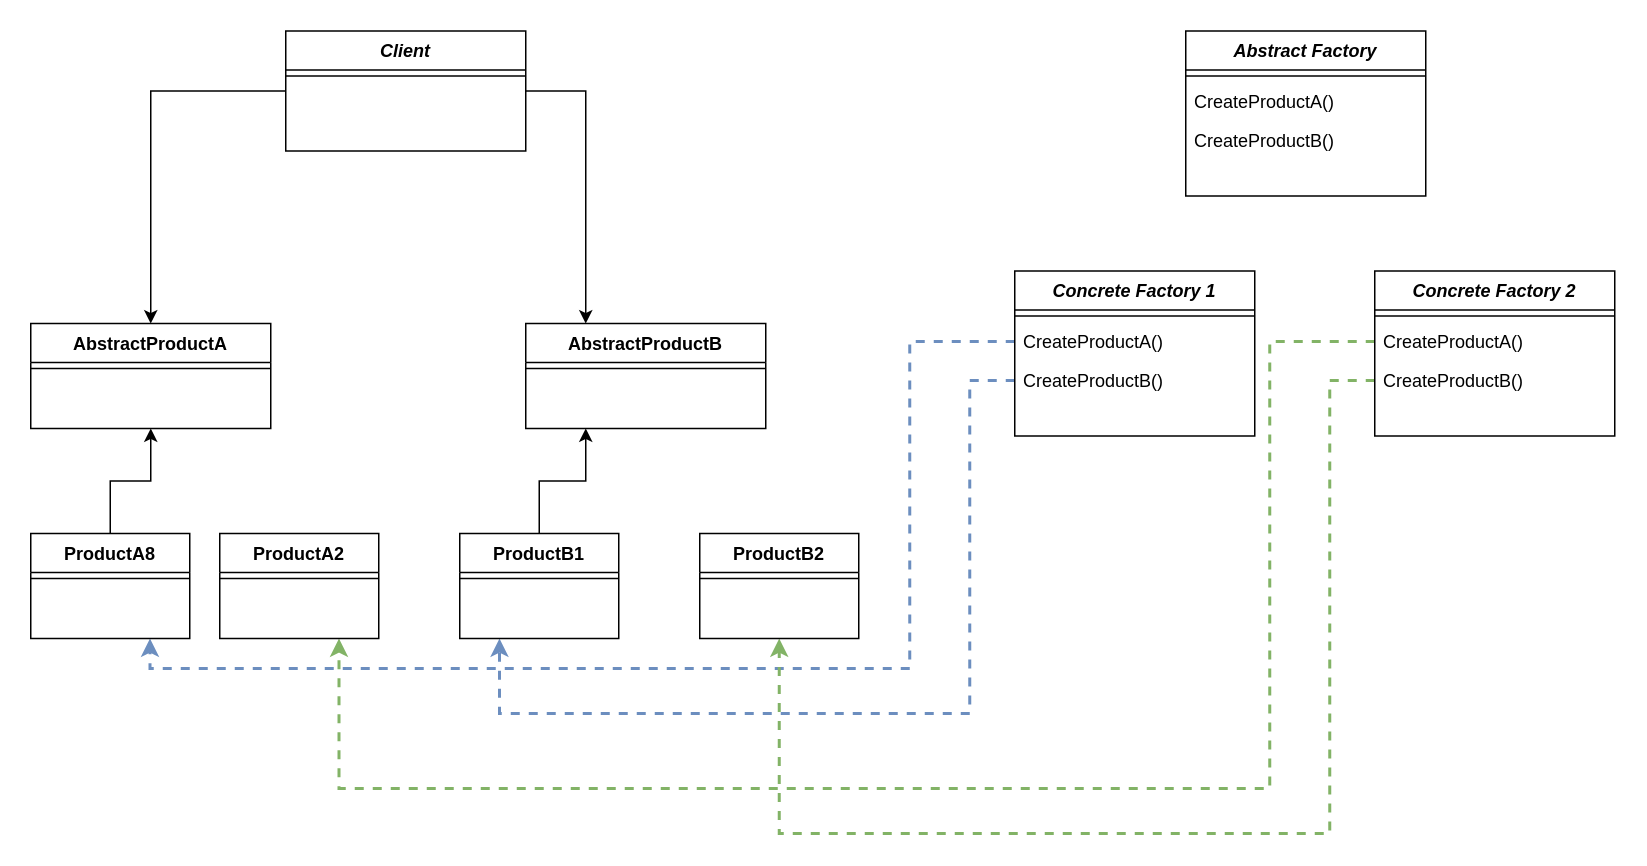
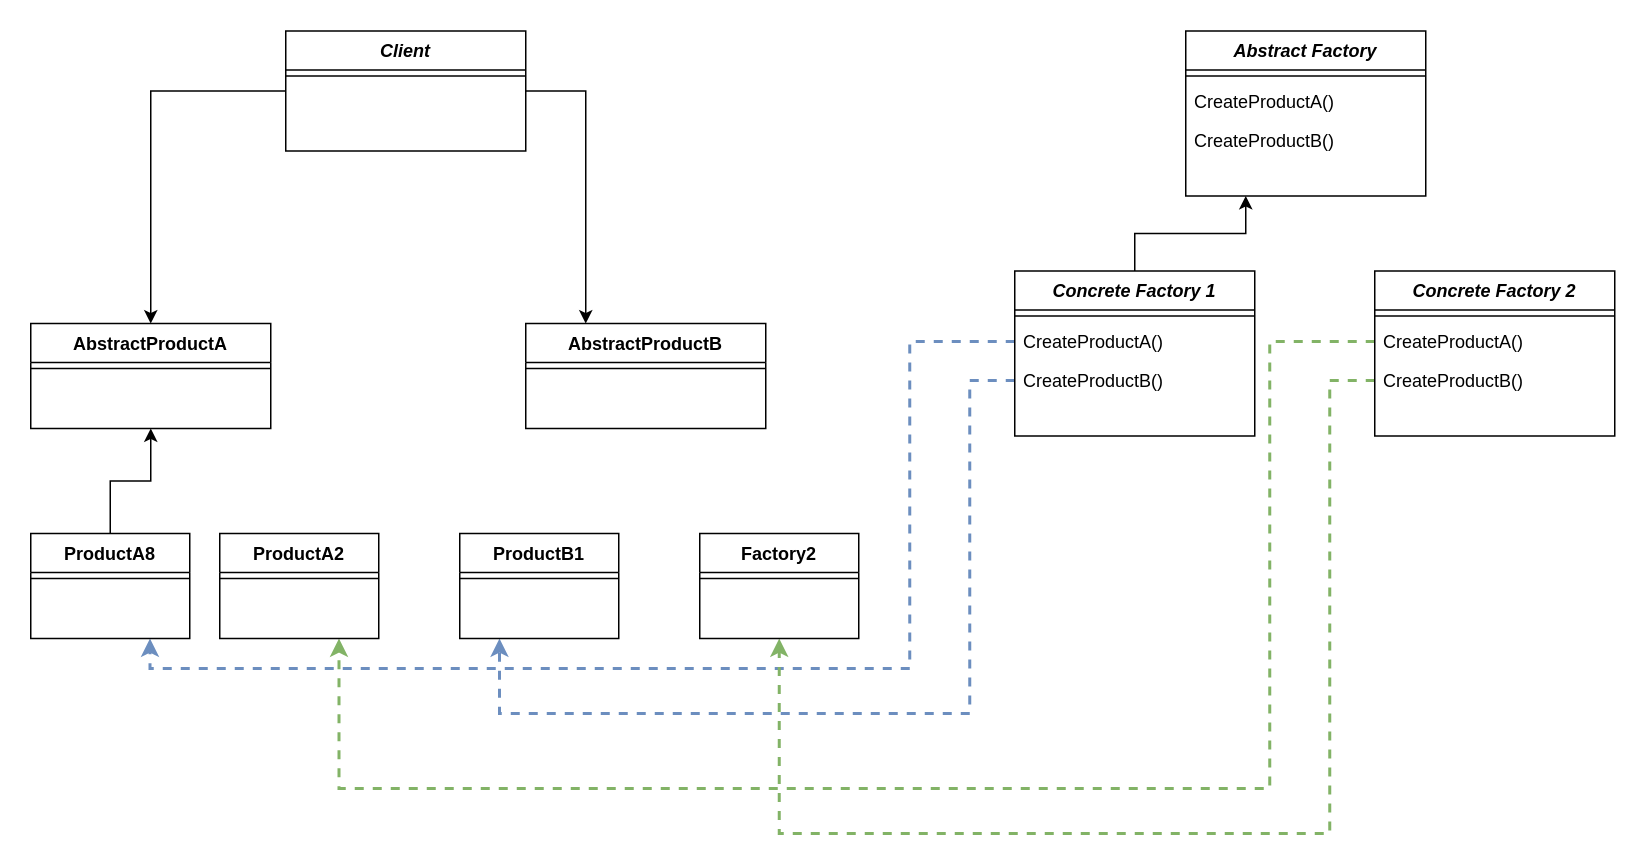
  <mxCell id="0" />
  <mxCell id="1" parent="0" />
  <mxCell id="2" style="edgeStyle=orthogonalEdgeStyle;rounded=0;orthogonalLoop=1;jettySize=auto;html=1;entryX=0.5;entryY=1;entryDx=0;entryDy=0;" parent="1" source="13" target="11" edge="1"><mxGeometry relative="1" as="geometry" /></mxCell>
  <mxCell id="3" style="edgeStyle=orthogonalEdgeStyle;rounded=0;orthogonalLoop=1;jettySize=auto;html=1;" parent="1" source="15" target="11" edge="1"><mxGeometry relative="1" as="geometry" /></mxCell>
  <mxCell id="4" style="edgeStyle=orthogonalEdgeStyle;rounded=0;orthogonalLoop=1;jettySize=auto;html=1;" parent="1" source="15" edge="1"><mxGeometry relative="1" as="geometry"><mxPoint x="390" y="215" as="targetPoint" /><Array as="points"><mxPoint x="390" y="60" /></Array></mxGeometry></mxCell>
- <mxCell id="5" style="edgeStyle=orthogonalEdgeStyle;rounded=0;orthogonalLoop=1;jettySize=auto;html=1;entryX=0.25;entryY=1;entryDx=0;entryDy=0;" parent="1" source="21" target="17" edge="1"><mxGeometry relative="1" as="geometry" /></mxCell>
+ <mxCell id="6" style="edgeStyle=orthogonalEdgeStyle;rounded=0;orthogonalLoop=1;jettySize=auto;html=1;entryX=0.25;entryY=1;entryDx=0;entryDy=0;" parent="1" source="29" target="25" edge="1"><mxGeometry relative="1" as="geometry" /></mxCell>
  <mxCell id="7" style="edgeStyle=orthogonalEdgeStyle;rounded=0;orthogonalLoop=1;jettySize=auto;html=1;exitX=0;exitY=0.5;exitDx=0;exitDy=0;entryX=0.75;entryY=1;entryDx=0;entryDy=0;dashed=1;fillColor=#dae8fc;strokeColor=#6c8ebf;strokeWidth=2;" parent="1" source="31" target="13" edge="1"><mxGeometry relative="1" as="geometry"><Array as="points"><mxPoint x="606" y="227" /><mxPoint x="606" y="445" /><mxPoint x="100" y="445" /></Array></mxGeometry></mxCell>
  <mxCell id="8" style="edgeStyle=orthogonalEdgeStyle;rounded=0;orthogonalLoop=1;jettySize=auto;html=1;exitX=0;exitY=0.5;exitDx=0;exitDy=0;entryX=0.25;entryY=1;entryDx=0;entryDy=0;dashed=1;fillColor=#dae8fc;strokeColor=#6c8ebf;strokeWidth=2;" parent="1" source="32" target="21" edge="1"><mxGeometry relative="1" as="geometry"><Array as="points"><mxPoint x="646" y="253" /><mxPoint x="646" y="475" /><mxPoint x="333" y="475" /></Array></mxGeometry></mxCell>
  <mxCell id="9" style="edgeStyle=orthogonalEdgeStyle;rounded=0;orthogonalLoop=1;jettySize=auto;html=1;exitX=0;exitY=0.5;exitDx=0;exitDy=0;entryX=0.75;entryY=1;entryDx=0;entryDy=0;dashed=1;fillColor=#d5e8d4;strokeColor=#82b366;strokeWidth=2;" parent="1" source="35" target="19" edge="1"><mxGeometry relative="1" as="geometry"><Array as="points"><mxPoint x="846" y="227" /><mxPoint x="846" y="525" /><mxPoint x="226" y="525" /></Array></mxGeometry></mxCell>
  <mxCell id="10" style="edgeStyle=orthogonalEdgeStyle;rounded=0;orthogonalLoop=1;jettySize=auto;html=1;entryX=0.5;entryY=1;entryDx=0;entryDy=0;dashed=1;fillColor=#d5e8d4;strokeColor=#82b366;strokeWidth=2;" parent="1" source="36" target="23" edge="1"><mxGeometry relative="1" as="geometry"><Array as="points"><mxPoint x="886" y="253" /><mxPoint x="886" y="555" /><mxPoint x="519" y="555" /></Array></mxGeometry></mxCell>
  <mxCell id="11" value="AbstractProductA" style="swimlane;fontStyle=1;align=center;verticalAlign=top;childLayout=stackLayout;horizontal=1;startSize=26;horizontalStack=0;resizeParent=1;resizeLast=0;collapsible=1;marginBottom=0;rounded=0;shadow=0;strokeWidth=1;" parent="1" vertex="1"><mxGeometry x="20" y="215" width="160" height="70" as="geometry"><mxRectangle x="340" y="380" width="170" height="26" as="alternateBounds" /></mxGeometry></mxCell>
  <mxCell id="12" value="" style="line;html=1;strokeWidth=1;align=left;verticalAlign=middle;spacingTop=-1;spacingLeft=3;spacingRight=3;rotatable=0;labelPosition=right;points=[];portConstraint=eastwest;" parent="11" vertex="1"><mxGeometry y="26" width="160" height="8" as="geometry" /></mxCell>
  <mxCell id="13" value="ProductA8" style="swimlane;fontStyle=1;align=center;verticalAlign=top;childLayout=stackLayout;horizontal=1;startSize=26;horizontalStack=0;resizeParent=1;resizeLast=0;collapsible=1;marginBottom=0;rounded=0;shadow=0;strokeWidth=1;" parent="1" vertex="1"><mxGeometry x="20" y="355" width="106" height="70" as="geometry"><mxRectangle x="340" y="380" width="170" height="26" as="alternateBounds" /></mxGeometry></mxCell>
  <mxCell id="14" value="" style="line;html=1;strokeWidth=1;align=left;verticalAlign=middle;spacingTop=-1;spacingLeft=3;spacingRight=3;rotatable=0;labelPosition=right;points=[];portConstraint=eastwest;" parent="13" vertex="1"><mxGeometry y="26" width="106" height="8" as="geometry" /></mxCell>
  <mxCell id="15" value="Client" style="swimlane;fontStyle=3;align=center;verticalAlign=top;childLayout=stackLayout;horizontal=1;startSize=26;horizontalStack=0;resizeParent=1;resizeLast=0;collapsible=1;marginBottom=0;rounded=0;shadow=0;strokeWidth=1;" parent="1" vertex="1"><mxGeometry x="190" y="20" width="160" height="80" as="geometry"><mxRectangle x="230" y="140" width="160" height="26" as="alternateBounds" /></mxGeometry></mxCell>
  <mxCell id="16" value="" style="line;html=1;strokeWidth=1;align=left;verticalAlign=middle;spacingTop=-1;spacingLeft=3;spacingRight=3;rotatable=0;labelPosition=right;points=[];portConstraint=eastwest;" parent="15" vertex="1"><mxGeometry y="26" width="160" height="8" as="geometry" /></mxCell>
  <mxCell id="17" value="AbstractProductB" style="swimlane;fontStyle=1;align=center;verticalAlign=top;childLayout=stackLayout;horizontal=1;startSize=26;horizontalStack=0;resizeParent=1;resizeLast=0;collapsible=1;marginBottom=0;rounded=0;shadow=0;strokeWidth=1;" parent="1" vertex="1"><mxGeometry x="350" y="215" width="160" height="70" as="geometry"><mxRectangle x="340" y="380" width="170" height="26" as="alternateBounds" /></mxGeometry></mxCell>
  <mxCell id="18" value="" style="line;html=1;strokeWidth=1;align=left;verticalAlign=middle;spacingTop=-1;spacingLeft=3;spacingRight=3;rotatable=0;labelPosition=right;points=[];portConstraint=eastwest;" parent="17" vertex="1"><mxGeometry y="26" width="160" height="8" as="geometry" /></mxCell>
  <mxCell id="19" value="ProductA2" style="swimlane;fontStyle=1;align=center;verticalAlign=top;childLayout=stackLayout;horizontal=1;startSize=26;horizontalStack=0;resizeParent=1;resizeLast=0;collapsible=1;marginBottom=0;rounded=0;shadow=0;strokeWidth=1;" parent="1" vertex="1"><mxGeometry x="146" y="355" width="106" height="70" as="geometry"><mxRectangle x="340" y="380" width="170" height="26" as="alternateBounds" /></mxGeometry></mxCell>
  <mxCell id="20" value="" style="line;html=1;strokeWidth=1;align=left;verticalAlign=middle;spacingTop=-1;spacingLeft=3;spacingRight=3;rotatable=0;labelPosition=right;points=[];portConstraint=eastwest;" parent="19" vertex="1"><mxGeometry y="26" width="106" height="8" as="geometry" /></mxCell>
  <mxCell id="21" value="ProductB1" style="swimlane;fontStyle=1;align=center;verticalAlign=top;childLayout=stackLayout;horizontal=1;startSize=26;horizontalStack=0;resizeParent=1;resizeLast=0;collapsible=1;marginBottom=0;rounded=0;shadow=0;strokeWidth=1;" parent="1" vertex="1"><mxGeometry x="306" y="355" width="106" height="70" as="geometry"><mxRectangle x="340" y="380" width="170" height="26" as="alternateBounds" /></mxGeometry></mxCell>
  <mxCell id="22" value="" style="line;html=1;strokeWidth=1;align=left;verticalAlign=middle;spacingTop=-1;spacingLeft=3;spacingRight=3;rotatable=0;labelPosition=right;points=[];portConstraint=eastwest;" parent="21" vertex="1"><mxGeometry y="26" width="106" height="8" as="geometry" /></mxCell>
- <mxCell id="23" value="ProductB2" style="swimlane;fontStyle=1;align=center;verticalAlign=top;childLayout=stackLayout;horizontal=1;startSize=26;horizontalStack=0;resizeParent=1;resizeLast=0;collapsible=1;marginBottom=0;rounded=0;shadow=0;strokeWidth=1;" parent="1" vertex="1"><mxGeometry x="466" y="355" width="106" height="70" as="geometry"><mxRectangle x="340" y="380" width="170" height="26" as="alternateBounds" /></mxGeometry></mxCell>
+ <mxCell id="23" value="Factory2" style="swimlane;fontStyle=1;align=center;verticalAlign=top;childLayout=stackLayout;horizontal=1;startSize=26;horizontalStack=0;resizeParent=1;resizeLast=0;collapsible=1;marginBottom=0;rounded=0;shadow=0;strokeWidth=1;" parent="1" vertex="1"><mxGeometry x="466" y="355" width="106" height="70" as="geometry"><mxRectangle x="340" y="380" width="170" height="26" as="alternateBounds" /></mxGeometry></mxCell>
  <mxCell id="24" value="" style="line;html=1;strokeWidth=1;align=left;verticalAlign=middle;spacingTop=-1;spacingLeft=3;spacingRight=3;rotatable=0;labelPosition=right;points=[];portConstraint=eastwest;" parent="23" vertex="1"><mxGeometry y="26" width="106" height="8" as="geometry" /></mxCell>
  <mxCell id="25" value="Abstract Factory" style="swimlane;fontStyle=3;align=center;verticalAlign=top;childLayout=stackLayout;horizontal=1;startSize=26;horizontalStack=0;resizeParent=1;resizeLast=0;collapsible=1;marginBottom=0;rounded=0;shadow=0;strokeWidth=1;" parent="1" vertex="1"><mxGeometry x="790" y="20" width="160" height="110" as="geometry"><mxRectangle x="230" y="140" width="160" height="26" as="alternateBounds" /></mxGeometry></mxCell>
  <mxCell id="26" value="" style="line;html=1;strokeWidth=1;align=left;verticalAlign=middle;spacingTop=-1;spacingLeft=3;spacingRight=3;rotatable=0;labelPosition=right;points=[];portConstraint=eastwest;" parent="25" vertex="1"><mxGeometry y="26" width="160" height="8" as="geometry" /></mxCell>
  <mxCell id="27" value="CreateProductA()" style="text;align=left;verticalAlign=top;spacingLeft=4;spacingRight=4;overflow=hidden;rotatable=0;points=[[0,0.5],[1,0.5]];portConstraint=eastwest;" parent="25" vertex="1"><mxGeometry y="34" width="160" height="26" as="geometry" /></mxCell>
  <mxCell id="28" value="CreateProductB()" style="text;align=left;verticalAlign=top;spacingLeft=4;spacingRight=4;overflow=hidden;rotatable=0;points=[[0,0.5],[1,0.5]];portConstraint=eastwest;" parent="25" vertex="1"><mxGeometry y="60" width="160" height="26" as="geometry" /></mxCell>
  <mxCell id="29" value="Concrete Factory 1" style="swimlane;fontStyle=3;align=center;verticalAlign=top;childLayout=stackLayout;horizontal=1;startSize=26;horizontalStack=0;resizeParent=1;resizeLast=0;collapsible=1;marginBottom=0;rounded=0;shadow=0;strokeWidth=1;" parent="1" vertex="1"><mxGeometry x="676" y="180" width="160" height="110" as="geometry"><mxRectangle x="230" y="140" width="160" height="26" as="alternateBounds" /></mxGeometry></mxCell>
  <mxCell id="30" value="" style="line;html=1;strokeWidth=1;align=left;verticalAlign=middle;spacingTop=-1;spacingLeft=3;spacingRight=3;rotatable=0;labelPosition=right;points=[];portConstraint=eastwest;" parent="29" vertex="1"><mxGeometry y="26" width="160" height="8" as="geometry" /></mxCell>
  <mxCell id="31" value="CreateProductA()" style="text;align=left;verticalAlign=top;spacingLeft=4;spacingRight=4;overflow=hidden;rotatable=0;points=[[0,0.5],[1,0.5]];portConstraint=eastwest;" parent="29" vertex="1"><mxGeometry y="34" width="160" height="26" as="geometry" /></mxCell>
  <mxCell id="32" value="CreateProductB()" style="text;align=left;verticalAlign=top;spacingLeft=4;spacingRight=4;overflow=hidden;rotatable=0;points=[[0,0.5],[1,0.5]];portConstraint=eastwest;" parent="29" vertex="1"><mxGeometry y="60" width="160" height="26" as="geometry" /></mxCell>
  <mxCell id="33" value="Concrete Factory 2" style="swimlane;fontStyle=3;align=center;verticalAlign=top;childLayout=stackLayout;horizontal=1;startSize=26;horizontalStack=0;resizeParent=1;resizeLast=0;collapsible=1;marginBottom=0;rounded=0;shadow=0;strokeWidth=1;" parent="1" vertex="1"><mxGeometry x="916" y="180" width="160" height="110" as="geometry"><mxRectangle x="230" y="140" width="160" height="26" as="alternateBounds" /></mxGeometry></mxCell>
  <mxCell id="34" value="" style="line;html=1;strokeWidth=1;align=left;verticalAlign=middle;spacingTop=-1;spacingLeft=3;spacingRight=3;rotatable=0;labelPosition=right;points=[];portConstraint=eastwest;" parent="33" vertex="1"><mxGeometry y="26" width="160" height="8" as="geometry" /></mxCell>
  <mxCell id="35" value="CreateProductA()" style="text;align=left;verticalAlign=top;spacingLeft=4;spacingRight=4;overflow=hidden;rotatable=0;points=[[0,0.5],[1,0.5]];portConstraint=eastwest;" parent="33" vertex="1"><mxGeometry y="34" width="160" height="26" as="geometry" /></mxCell>
  <mxCell id="36" value="CreateProductB()" style="text;align=left;verticalAlign=top;spacingLeft=4;spacingRight=4;overflow=hidden;rotatable=0;points=[[0,0.5],[1,0.5]];portConstraint=eastwest;" parent="33" vertex="1"><mxGeometry y="60" width="160" height="26" as="geometry" /></mxCell>
